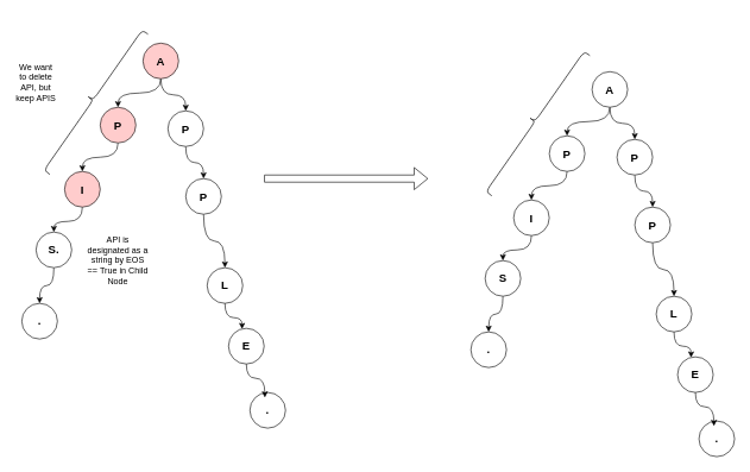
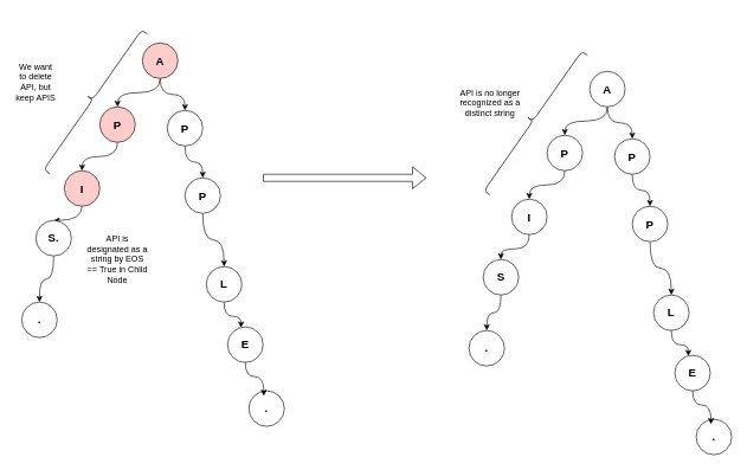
  <mxCell id="0" />
  <mxCell id="1" parent="0" />
  <mxCell id="2" style="rounded=0;orthogonalLoop=1;jettySize=auto;html=1;exitX=0.5;exitY=1;exitDx=0;exitDy=0;entryX=0.5;entryY=0;entryDx=0;entryDy=0;edgeStyle=orthogonalEdgeStyle;curved=1;" parent="1" source="4" target="6" edge="1"><mxGeometry relative="1" as="geometry" /></mxCell>
  <mxCell id="3" style="edgeStyle=orthogonalEdgeStyle;rounded=0;orthogonalLoop=1;jettySize=auto;html=1;exitX=0.5;exitY=1;exitDx=0;exitDy=0;entryX=0.5;entryY=0;entryDx=0;entryDy=0;curved=1;" parent="1" source="4" target="14" edge="1"><mxGeometry relative="1" as="geometry" /></mxCell>
  <mxCell id="4" value="&lt;font size=&quot;3&quot;&gt;&lt;b&gt;A&lt;/b&gt;&lt;/font&gt;" style="ellipse;whiteSpace=wrap;html=1;fillColor=#FFCCCC;" parent="1" vertex="1"><mxGeometry x="200" y="60" width="50" height="50" as="geometry" /></mxCell>
  <mxCell id="5" style="edgeStyle=orthogonalEdgeStyle;rounded=0;orthogonalLoop=1;jettySize=auto;html=1;exitX=0.5;exitY=1;exitDx=0;exitDy=0;entryX=0.5;entryY=0;entryDx=0;entryDy=0;curved=1;" parent="1" source="6" target="10" edge="1"><mxGeometry relative="1" as="geometry" /></mxCell>
  <mxCell id="6" value="&lt;font size=&quot;3&quot;&gt;&lt;b&gt;P&lt;/b&gt;&lt;/font&gt;" style="ellipse;whiteSpace=wrap;html=1;fillColor=#FFCCCC;" parent="1" vertex="1"><mxGeometry x="140" y="150" width="50" height="50" as="geometry" /></mxCell>
  <mxCell id="7" style="edgeStyle=orthogonalEdgeStyle;rounded=0;orthogonalLoop=1;jettySize=auto;html=1;exitX=0.5;exitY=1;exitDx=0;exitDy=0;curved=1;" parent="1" source="8" target="17" edge="1"><mxGeometry relative="1" as="geometry" /></mxCell>
  <mxCell id="8" value="&lt;font size=&quot;3&quot;&gt;&lt;b&gt;P&lt;/b&gt;&lt;/font&gt;" style="ellipse;whiteSpace=wrap;html=1;" parent="1" vertex="1"><mxGeometry x="260" y="250" width="50" height="50" as="geometry" /></mxCell>
  <mxCell id="9" style="edgeStyle=orthogonalEdgeStyle;rounded=0;orthogonalLoop=1;jettySize=auto;html=1;exitX=0.5;exitY=1;exitDx=0;exitDy=0;entryX=0.5;entryY=0;entryDx=0;entryDy=0;curved=1;" parent="1" source="10" target="12" edge="1"><mxGeometry relative="1" as="geometry" /></mxCell>
  <mxCell id="10" value="&lt;font size=&quot;3&quot;&gt;&lt;b&gt;I&lt;/b&gt;&lt;/font&gt;" style="ellipse;whiteSpace=wrap;html=1;fillColor=#FFCCCC;" parent="1" vertex="1"><mxGeometry x="90" y="240" width="50" height="50" as="geometry" /></mxCell>
  <mxCell id="11" style="edgeStyle=orthogonalEdgeStyle;rounded=0;orthogonalLoop=1;jettySize=auto;html=1;exitX=0.5;exitY=1;exitDx=0;exitDy=0;entryX=0.5;entryY=0;entryDx=0;entryDy=0;curved=1;" edge="1" parent="1" source="12" target="20"><mxGeometry relative="1" as="geometry" /></mxCell>
- <mxCell id="12" value="&lt;font size=&quot;3&quot;&gt;&lt;b&gt;S.&lt;/b&gt;&lt;/font&gt;" style="ellipse;whiteSpace=wrap;html=1;fillColor=#FFFFFF;" parent="1" vertex="1"><mxGeometry x="50" y="325" width="50" height="50" as="geometry" /></mxCell>
+ <mxCell id="12" value="&lt;font size=&quot;3&quot;&gt;&lt;b&gt;S.&lt;/b&gt;&lt;/font&gt;" style="ellipse;whiteSpace=wrap;html=1;fillColor=#FFFFFF;" parent="1" vertex="1"><mxGeometry x="50" y="310" width="50" height="50" as="geometry" /></mxCell>
  <mxCell id="13" style="edgeStyle=orthogonalEdgeStyle;rounded=0;orthogonalLoop=1;jettySize=auto;html=1;exitX=0.5;exitY=1;exitDx=0;exitDy=0;entryX=0.5;entryY=0;entryDx=0;entryDy=0;curved=1;" parent="1" source="14" target="8" edge="1"><mxGeometry relative="1" as="geometry" /></mxCell>
  <mxCell id="14" value="&lt;font size=&quot;3&quot;&gt;&lt;b&gt;P&lt;/b&gt;&lt;/font&gt;" style="ellipse;whiteSpace=wrap;html=1;" parent="1" vertex="1"><mxGeometry x="235" y="155" width="50" height="50" as="geometry" /></mxCell>
  <mxCell id="15" value="&lt;font size=&quot;3&quot;&gt;&lt;b&gt;E&lt;/b&gt;&lt;/font&gt;" style="ellipse;whiteSpace=wrap;html=1;" parent="1" vertex="1"><mxGeometry x="320" y="460" width="50" height="50" as="geometry" /></mxCell>
  <mxCell id="16" value="&lt;font size=&quot;3&quot;&gt;&lt;b&gt;.&lt;/b&gt;&lt;/font&gt;" style="ellipse;whiteSpace=wrap;html=1;" parent="1" vertex="1"><mxGeometry x="350" y="550" width="50" height="50" as="geometry" /></mxCell>
  <mxCell id="17" value="&lt;font size=&quot;3&quot;&gt;&lt;b&gt;L&lt;/b&gt;&lt;/font&gt;" style="ellipse;whiteSpace=wrap;html=1;" parent="1" vertex="1"><mxGeometry x="290" y="375" width="50" height="50" as="geometry" /></mxCell>
  <mxCell id="18" style="edgeStyle=orthogonalEdgeStyle;rounded=0;orthogonalLoop=1;jettySize=auto;html=1;exitX=0.5;exitY=1;exitDx=0;exitDy=0;entryX=0.38;entryY=0.02;entryDx=0;entryDy=0;entryPerimeter=0;curved=1;" edge="1" parent="1" source="17" target="15"><mxGeometry relative="1" as="geometry" /></mxCell>
  <mxCell id="19" style="edgeStyle=orthogonalEdgeStyle;rounded=0;orthogonalLoop=1;jettySize=auto;html=1;exitX=0.5;exitY=1;exitDx=0;exitDy=0;entryX=0.42;entryY=0.14;entryDx=0;entryDy=0;entryPerimeter=0;curved=1;" edge="1" parent="1" source="15" target="16"><mxGeometry relative="1" as="geometry" /></mxCell>
  <mxCell id="20" value="&lt;font size=&quot;3&quot;&gt;&lt;b&gt;.&lt;/b&gt;&lt;/font&gt;" style="ellipse;whiteSpace=wrap;html=1;fillColor=#FFFFFF;" vertex="1" parent="1"><mxGeometry x="30" y="425" width="50" height="50" as="geometry" /></mxCell>
  <mxCell id="21" value="API is designated as a string by EOS == True in Child Node" style="text;html=1;strokeColor=none;fillColor=none;align=center;verticalAlign=middle;whiteSpace=wrap;rounded=0;" vertex="1" parent="1"><mxGeometry x="120" y="340" width="90" height="50" as="geometry" /></mxCell>
  <mxCell id="22" value="" style="shape=curlyBracket;whiteSpace=wrap;html=1;rounded=1;labelPosition=left;verticalLabelPosition=middle;align=right;verticalAlign=middle;rotation=35;" vertex="1" parent="1"><mxGeometry x="120" y="20" width="20" height="240" as="geometry" /></mxCell>
  <mxCell id="23" value="We want to delete API, but keep APIS" style="text;html=1;strokeColor=none;fillColor=none;align=center;verticalAlign=middle;whiteSpace=wrap;rounded=0;" vertex="1" parent="1"><mxGeometry x="20" y="100" width="60" height="30" as="geometry" /></mxCell>
  <mxCell id="24" value="" style="shape=flexArrow;endArrow=classic;html=1;rounded=0;" edge="1" parent="1"><mxGeometry width="50" height="50" relative="1" as="geometry"><mxPoint x="370" y="250" as="sourcePoint" /><mxPoint x="600" y="250" as="targetPoint" /></mxGeometry></mxCell>
  <mxCell id="25" style="rounded=0;orthogonalLoop=1;jettySize=auto;html=1;exitX=0.5;exitY=1;exitDx=0;exitDy=0;entryX=0.5;entryY=0;entryDx=0;entryDy=0;edgeStyle=orthogonalEdgeStyle;curved=1;" edge="1" parent="1" source="27" target="29"><mxGeometry relative="1" as="geometry" /></mxCell>
  <mxCell id="26" style="edgeStyle=orthogonalEdgeStyle;rounded=0;orthogonalLoop=1;jettySize=auto;html=1;exitX=0.5;exitY=1;exitDx=0;exitDy=0;entryX=0.5;entryY=0;entryDx=0;entryDy=0;curved=1;" edge="1" parent="1" source="27" target="37"><mxGeometry relative="1" as="geometry" /></mxCell>
  <mxCell id="27" value="&lt;font size=&quot;3&quot;&gt;&lt;b&gt;A&lt;/b&gt;&lt;/font&gt;" style="ellipse;whiteSpace=wrap;html=1;fillColor=#FFFFFF;" vertex="1" parent="1"><mxGeometry x="830" y="100" width="50" height="50" as="geometry" /></mxCell>
  <mxCell id="28" style="edgeStyle=orthogonalEdgeStyle;rounded=0;orthogonalLoop=1;jettySize=auto;html=1;exitX=0.5;exitY=1;exitDx=0;exitDy=0;entryX=0.5;entryY=0;entryDx=0;entryDy=0;curved=1;" edge="1" parent="1" source="29" target="33"><mxGeometry relative="1" as="geometry" /></mxCell>
  <mxCell id="29" value="&lt;font size=&quot;3&quot;&gt;&lt;b&gt;P&lt;/b&gt;&lt;/font&gt;" style="ellipse;whiteSpace=wrap;html=1;fillColor=#FFFFFF;" vertex="1" parent="1"><mxGeometry x="770" y="190" width="50" height="50" as="geometry" /></mxCell>
  <mxCell id="30" style="edgeStyle=orthogonalEdgeStyle;rounded=0;orthogonalLoop=1;jettySize=auto;html=1;exitX=0.5;exitY=1;exitDx=0;exitDy=0;curved=1;" edge="1" parent="1" source="31" target="40"><mxGeometry relative="1" as="geometry" /></mxCell>
  <mxCell id="31" value="&lt;font size=&quot;3&quot;&gt;&lt;b&gt;P&lt;/b&gt;&lt;/font&gt;" style="ellipse;whiteSpace=wrap;html=1;" vertex="1" parent="1"><mxGeometry x="890" y="290" width="50" height="50" as="geometry" /></mxCell>
  <mxCell id="32" style="edgeStyle=orthogonalEdgeStyle;rounded=0;orthogonalLoop=1;jettySize=auto;html=1;exitX=0.5;exitY=1;exitDx=0;exitDy=0;entryX=0.5;entryY=0;entryDx=0;entryDy=0;curved=1;" edge="1" parent="1" source="33" target="35"><mxGeometry relative="1" as="geometry" /></mxCell>
  <mxCell id="33" value="&lt;font size=&quot;3&quot;&gt;&lt;b&gt;I&lt;/b&gt;&lt;/font&gt;" style="ellipse;whiteSpace=wrap;html=1;fillColor=#FFFFFF;" vertex="1" parent="1"><mxGeometry x="720" y="280" width="50" height="50" as="geometry" /></mxCell>
  <mxCell id="34" style="edgeStyle=orthogonalEdgeStyle;rounded=0;orthogonalLoop=1;jettySize=auto;html=1;exitX=0.5;exitY=1;exitDx=0;exitDy=0;entryX=0.5;entryY=0;entryDx=0;entryDy=0;curved=1;" edge="1" parent="1" source="35" target="43"><mxGeometry relative="1" as="geometry" /></mxCell>
  <mxCell id="35" value="&lt;font size=&quot;3&quot;&gt;&lt;b&gt;S&lt;/b&gt;&lt;/font&gt;" style="ellipse;whiteSpace=wrap;html=1;fillColor=#FFFFFF;" vertex="1" parent="1"><mxGeometry x="680" y="365" width="50" height="50" as="geometry" /></mxCell>
  <mxCell id="36" style="edgeStyle=orthogonalEdgeStyle;rounded=0;orthogonalLoop=1;jettySize=auto;html=1;exitX=0.5;exitY=1;exitDx=0;exitDy=0;entryX=0.5;entryY=0;entryDx=0;entryDy=0;curved=1;" edge="1" parent="1" source="37" target="31"><mxGeometry relative="1" as="geometry" /></mxCell>
  <mxCell id="37" value="&lt;font size=&quot;3&quot;&gt;&lt;b&gt;P&lt;/b&gt;&lt;/font&gt;" style="ellipse;whiteSpace=wrap;html=1;" vertex="1" parent="1"><mxGeometry x="865" y="195" width="50" height="50" as="geometry" /></mxCell>
  <mxCell id="38" value="&lt;font size=&quot;3&quot;&gt;&lt;b&gt;E&lt;/b&gt;&lt;/font&gt;" style="ellipse;whiteSpace=wrap;html=1;" vertex="1" parent="1"><mxGeometry x="950" y="500" width="50" height="50" as="geometry" /></mxCell>
  <mxCell id="39" value="&lt;font size=&quot;3&quot;&gt;&lt;b&gt;.&lt;/b&gt;&lt;/font&gt;" style="ellipse;whiteSpace=wrap;html=1;" vertex="1" parent="1"><mxGeometry x="980" y="590" width="50" height="50" as="geometry" /></mxCell>
  <mxCell id="40" value="&lt;font size=&quot;3&quot;&gt;&lt;b&gt;L&lt;/b&gt;&lt;/font&gt;" style="ellipse;whiteSpace=wrap;html=1;" vertex="1" parent="1"><mxGeometry x="920" y="415" width="50" height="50" as="geometry" /></mxCell>
  <mxCell id="41" style="edgeStyle=orthogonalEdgeStyle;rounded=0;orthogonalLoop=1;jettySize=auto;html=1;exitX=0.5;exitY=1;exitDx=0;exitDy=0;entryX=0.38;entryY=0.02;entryDx=0;entryDy=0;entryPerimeter=0;curved=1;" edge="1" parent="1" source="40" target="38"><mxGeometry relative="1" as="geometry" /></mxCell>
  <mxCell id="42" style="edgeStyle=orthogonalEdgeStyle;rounded=0;orthogonalLoop=1;jettySize=auto;html=1;exitX=0.5;exitY=1;exitDx=0;exitDy=0;entryX=0.42;entryY=0.14;entryDx=0;entryDy=0;entryPerimeter=0;curved=1;" edge="1" parent="1" source="38" target="39"><mxGeometry relative="1" as="geometry" /></mxCell>
  <mxCell id="43" value="&lt;font size=&quot;3&quot;&gt;&lt;b&gt;.&lt;/b&gt;&lt;/font&gt;" style="ellipse;whiteSpace=wrap;html=1;fillColor=#FFFFFF;" vertex="1" parent="1"><mxGeometry x="660" y="465" width="50" height="50" as="geometry" /></mxCell>
  <mxCell id="44" value="" style="shape=curlyBracket;whiteSpace=wrap;html=1;rounded=1;labelPosition=left;verticalLabelPosition=middle;align=right;verticalAlign=middle;rotation=35;" vertex="1" parent="1"><mxGeometry x="740" y="50" width="20" height="240" as="geometry" /></mxCell>
+ <mxCell id="45" value="API is no longer recognized as a distinct string" style="text;html=1;strokeColor=none;fillColor=none;align=center;verticalAlign=middle;whiteSpace=wrap;rounded=0;" vertex="1" parent="1"><mxGeometry x="640" y="130" width="100" height="30" as="geometry" /></mxCell>
